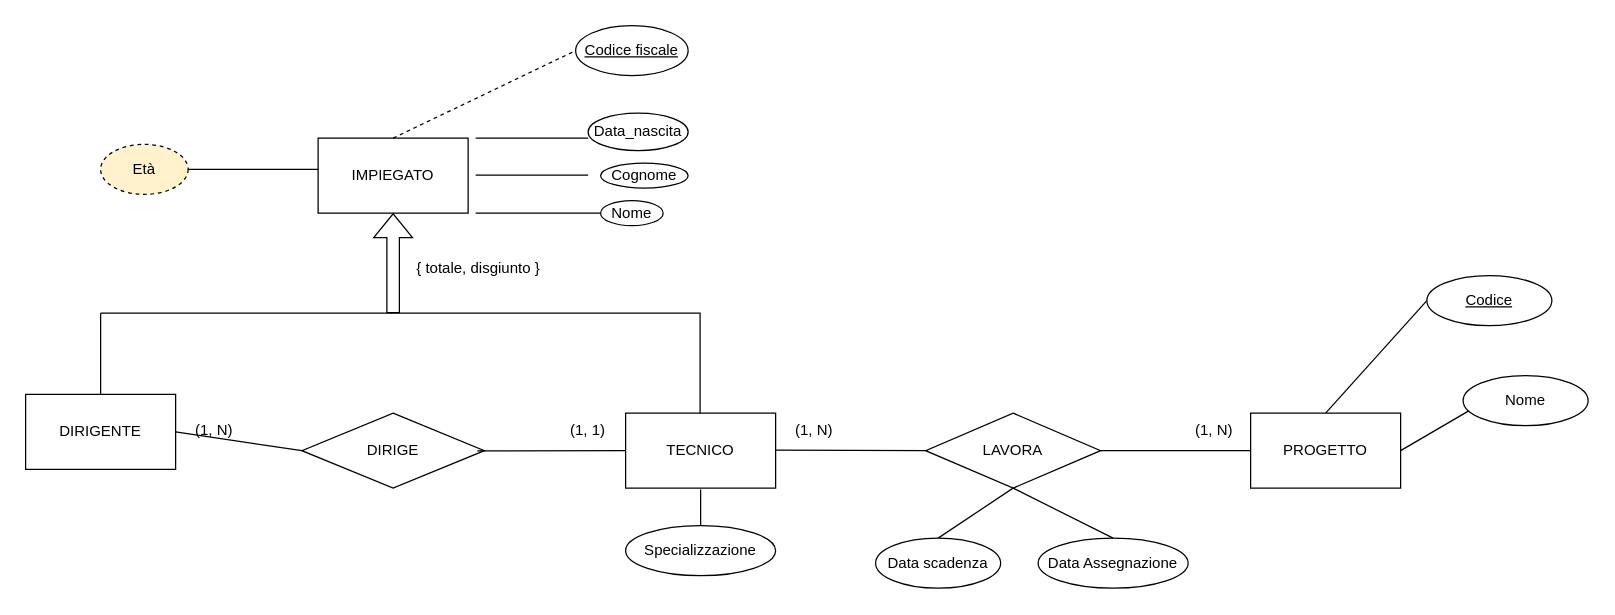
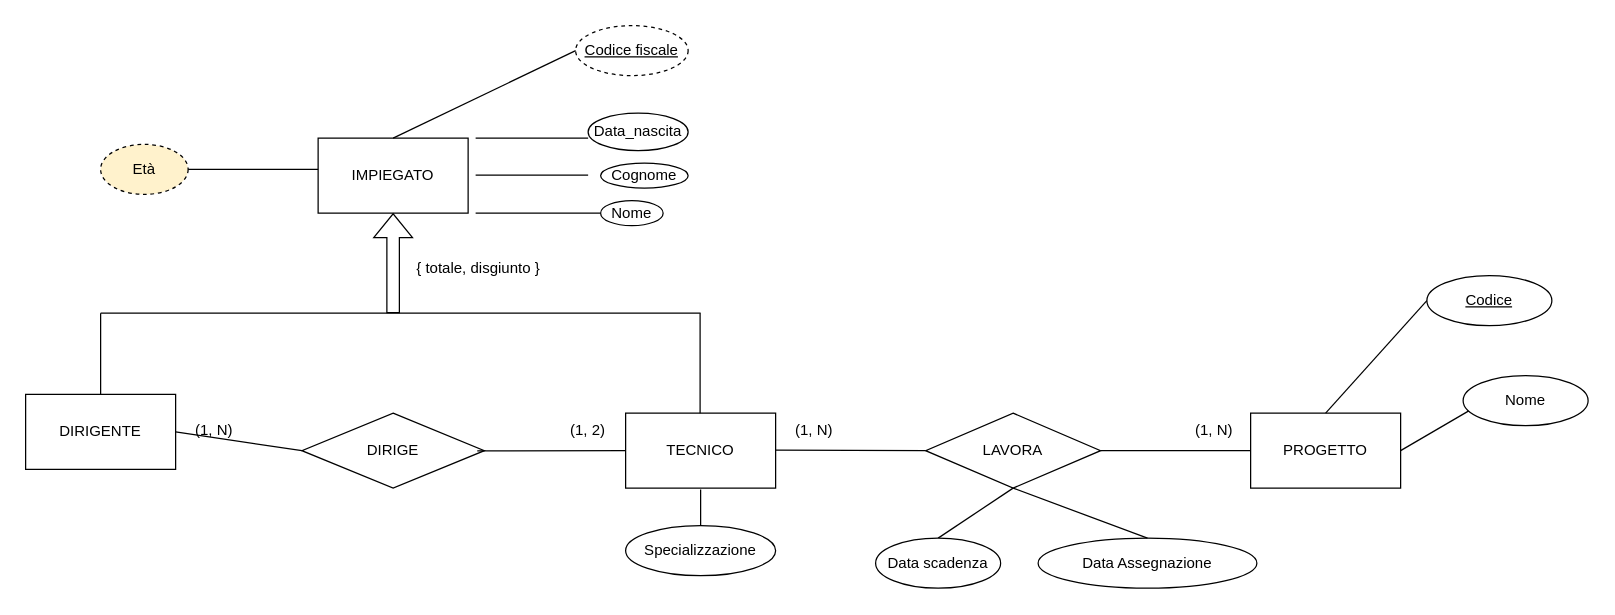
  <mxCell id="0" />
  <mxCell id="1" parent="0" />
  <mxCell id="2" value="DIRIGENTE" style="rounded=0;whiteSpace=wrap;html=1;" vertex="1" parent="1"><mxGeometry x="20" y="315" width="120" height="60" as="geometry" /></mxCell>
  <mxCell id="3" value="PROGETTO" style="rounded=0;whiteSpace=wrap;html=1;" vertex="1" parent="1"><mxGeometry x="1000" y="330" width="120" height="60" as="geometry" /></mxCell>
  <mxCell id="4" value="TECNICO" style="rounded=0;whiteSpace=wrap;html=1;" vertex="1" parent="1"><mxGeometry x="500" y="330" width="120" height="60" as="geometry" /></mxCell>
  <mxCell id="5" value="IMPIEGATO" style="rounded=0;whiteSpace=wrap;html=1;" vertex="1" parent="1"><mxGeometry x="254" y="110" width="120" height="60" as="geometry" /></mxCell>
  <mxCell id="6" value="" style="endArrow=none;html=1;rounded=0;exitX=0.5;exitY=0;exitDx=0;exitDy=0;" edge="1" parent="1" source="2"><mxGeometry width="50" height="50" relative="1" as="geometry"><mxPoint x="390" y="380" as="sourcePoint" /><mxPoint x="80" as="targetPoint" y="250" /></mxGeometry></mxCell>
  <mxCell id="7" value="" style="endArrow=none;html=1;rounded=0;exitX=0.5;exitY=0;exitDx=0;exitDy=0;" edge="1" parent="1"><mxGeometry width="50" height="50" relative="1" as="geometry"><mxPoint x="559.58" y="330" as="sourcePoint" /><mxPoint x="559.58" as="targetPoint" y="250" /></mxGeometry></mxCell>
  <mxCell id="8" value="" style="endArrow=none;html=1;rounded=0;" edge="1" parent="1"><mxGeometry width="50" height="50" relative="1" as="geometry"><mxPoint x="80" as="sourcePoint" y="250" /><mxPoint x="560" as="targetPoint" y="250" /></mxGeometry></mxCell>
  <mxCell id="9" value="" style="shape=flexArrow;endArrow=classic;html=1;rounded=0;entryX=0.5;entryY=1;entryDx=0;entryDy=0;" edge="1" parent="1" target="5"><mxGeometry width="50" height="50" relative="1" as="geometry"><mxPoint x="314" as="sourcePoint" y="250" /><mxPoint x="440" y="330" as="targetPoint" /></mxGeometry></mxCell>
  <mxCell id="10" value="" style="endArrow=none;html=1;rounded=0;" edge="1" parent="1"><mxGeometry width="50" height="50" relative="1" as="geometry"><mxPoint x="380" y="110" as="sourcePoint" /><mxPoint x="470" y="110" as="targetPoint" /></mxGeometry></mxCell>
  <mxCell id="11" value="" style="endArrow=none;html=1;rounded=0;" edge="1" parent="1"><mxGeometry width="50" height="50" relative="1" as="geometry"><mxPoint x="380" y="139.58" as="sourcePoint" /><mxPoint x="470" y="139.58" as="targetPoint" /></mxGeometry></mxCell>
  <mxCell id="12" value="" style="endArrow=none;html=1;rounded=0;" edge="1" parent="1" target="13"><mxGeometry width="50" height="50" relative="1" as="geometry"><mxPoint x="380" y="170" as="sourcePoint" /><mxPoint x="470" y="170" as="targetPoint" /></mxGeometry></mxCell>
  <mxCell id="13" value="Nome" style="ellipse;whiteSpace=wrap;html=1;" vertex="1" parent="1"><mxGeometry x="480" y="160" width="50" height="20" as="geometry" /></mxCell>
  <mxCell id="14" value="Cognome" style="ellipse;whiteSpace=wrap;html=1;" vertex="1" parent="1"><mxGeometry x="480" y="130" width="70" height="20" as="geometry" /></mxCell>
  <mxCell id="15" value="Data_nascita" style="ellipse;whiteSpace=wrap;html=1;" vertex="1" parent="1"><mxGeometry x="470" y="90" width="80" height="30" as="geometry" /></mxCell>
  <mxCell id="16" value="DIRIGE" style="shape=rhombus;perimeter=rhombusPerimeter;whiteSpace=wrap;html=1;align=center;" vertex="1" parent="1"><mxGeometry x="241" y="330" width="146" height="60" as="geometry" /></mxCell>
  <mxCell id="17" value="" style="endArrow=none;html=1;rounded=0;exitX=1;exitY=0.5;exitDx=0;exitDy=0;entryX=0;entryY=0.5;entryDx=0;entryDy=0;" edge="1" parent="1" source="2" target="16"><mxGeometry relative="1" as="geometry"><mxPoint x="210" y="420" as="sourcePoint" /><mxPoint x="370" y="420" as="targetPoint" /></mxGeometry></mxCell>
  <mxCell id="18" value="" style="endArrow=none;html=1;rounded=0;exitX=0.961;exitY=0.503;exitDx=0;exitDy=0;entryX=0;entryY=0.5;entryDx=0;entryDy=0;exitPerimeter=0;" edge="1" parent="1" source="16" target="4"><mxGeometry relative="1" as="geometry"><mxPoint x="270" y="380" as="sourcePoint" /><mxPoint x="384" y="380" as="targetPoint" /></mxGeometry></mxCell>
  <mxCell id="19" value="LAVORA" style="shape=rhombus;perimeter=rhombusPerimeter;whiteSpace=wrap;html=1;align=center;" vertex="1" parent="1"><mxGeometry x="740" y="330" width="140" height="60" as="geometry" /></mxCell>
  <mxCell id="20" value="" style="endArrow=none;html=1;rounded=0;" edge="1" parent="1"><mxGeometry relative="1" as="geometry"><mxPoint x="620" y="359.58" as="sourcePoint" /><mxPoint x="740" y="360" as="targetPoint" /></mxGeometry></mxCell>
  <mxCell id="21" value="" style="endArrow=none;html=1;rounded=0;exitX=1;exitY=0.5;exitDx=0;exitDy=0;entryX=0;entryY=0.5;entryDx=0;entryDy=0;" edge="1" parent="1" source="19" target="3"><mxGeometry relative="1" as="geometry"><mxPoint x="740" y="410" as="sourcePoint" /><mxPoint x="814" y="380" as="targetPoint" /></mxGeometry></mxCell>
  <mxCell id="22" value="" style="endArrow=none;html=1;rounded=0;exitX=1;exitY=0.5;exitDx=0;exitDy=0;entryX=0;entryY=0.5;entryDx=0;entryDy=0;" edge="1" parent="1" source="3"><mxGeometry relative="1" as="geometry"><mxPoint x="1050" y="370" as="sourcePoint" /><mxPoint x="1180" y="325" as="targetPoint" /></mxGeometry></mxCell>
  <mxCell id="23" value="" style="endArrow=none;html=1;rounded=0;entryX=0.5;entryY=0;entryDx=0;entryDy=0;exitX=0.5;exitY=1;exitDx=0;exitDy=0;" edge="1" parent="1" source="19" target="32"><mxGeometry relative="1" as="geometry"><mxPoint x="727" y="410" as="sourcePoint" /><mxPoint x="787" y="440" as="targetPoint" /></mxGeometry></mxCell>
- <mxCell id="24" value="Codice fiscale" style="ellipse;whiteSpace=wrap;html=1;align=center;fontStyle=4;" vertex="1" parent="1"><mxGeometry x="460" y="20" width="90" height="40" as="geometry" /></mxCell>
- <mxCell id="25" value="" style="endArrow=none;html=1;rounded=0;exitX=0.5;exitY=0;exitDx=0;exitDy=0;entryX=0;entryY=0.5;entryDx=0;entryDy=0;dashed=1;" edge="1" parent="1" source="5" target="24"><mxGeometry relative="1" as="geometry"><mxPoint x="380" y="230" as="sourcePoint" /><mxPoint x="540" y="230" as="targetPoint" /></mxGeometry></mxCell>
+ <mxCell id="24" value="Codice fiscale" style="ellipse;whiteSpace=wrap;html=1;align=center;fontStyle=4;dashed=1;" vertex="1" parent="1"><mxGeometry x="460" y="20" width="90" height="40" as="geometry" /></mxCell>
+ <mxCell id="25" value="" style="endArrow=none;html=1;rounded=0;exitX=0.5;exitY=0;exitDx=0;exitDy=0;entryX=0;entryY=0.5;entryDx=0;entryDy=0;" edge="1" parent="1" source="5" target="24"><mxGeometry relative="1" as="geometry"><mxPoint x="380" y="230" as="sourcePoint" /><mxPoint x="540" y="230" as="targetPoint" /></mxGeometry></mxCell>
  <mxCell id="26" value="(1, N)" style="text;strokeColor=none;fillColor=none;spacingLeft=4;spacingRight=4;overflow=hidden;rotatable=0;points=[[0,0.5],[1,0.5]];portConstraint=eastwest;fontSize=12;whiteSpace=wrap;html=1;" vertex="1" parent="1"><mxGeometry x="150" y="330" width="40" height="30" as="geometry" /></mxCell>
- <mxCell id="27" value="(1, 1)" style="text;strokeColor=none;fillColor=none;spacingLeft=4;spacingRight=4;overflow=hidden;rotatable=0;points=[[0,0.5],[1,0.5]];portConstraint=eastwest;fontSize=12;whiteSpace=wrap;html=1;" vertex="1" parent="1"><mxGeometry x="450" y="330" width="40" height="30" as="geometry" /></mxCell>
+ <mxCell id="27" value="(1, 2)" style="text;strokeColor=none;fillColor=none;spacingLeft=4;spacingRight=4;overflow=hidden;rotatable=0;points=[[0,0.5],[1,0.5]];portConstraint=eastwest;fontSize=12;whiteSpace=wrap;html=1;" vertex="1" parent="1"><mxGeometry x="450" y="330" width="40" height="30" as="geometry" /></mxCell>
  <mxCell id="28" value="(1, N)" style="text;strokeColor=none;fillColor=none;spacingLeft=4;spacingRight=4;overflow=hidden;rotatable=0;points=[[0,0.5],[1,0.5]];portConstraint=eastwest;fontSize=12;whiteSpace=wrap;html=1;" vertex="1" parent="1"><mxGeometry x="630" y="330" width="40" height="30" as="geometry" /></mxCell>
  <mxCell id="29" value="(1, N)" style="text;strokeColor=none;fillColor=none;spacingLeft=4;spacingRight=4;overflow=hidden;rotatable=0;points=[[0,0.5],[1,0.5]];portConstraint=eastwest;fontSize=12;whiteSpace=wrap;html=1;" vertex="1" parent="1"><mxGeometry x="950" y="330" width="40" height="30" as="geometry" /></mxCell>
  <mxCell id="30" value="{ totale, disgiunto }" style="text;strokeColor=none;fillColor=none;spacingLeft=4;spacingRight=4;overflow=hidden;rotatable=0;points=[[0,0.5],[1,0.5]];portConstraint=eastwest;fontSize=12;whiteSpace=wrap;html=1;" vertex="1" parent="1"><mxGeometry x="327" y="200" width="123" height="30" as="geometry" /></mxCell>
  <mxCell id="31" value="Nome" style="ellipse;whiteSpace=wrap;html=1;align=center;" vertex="1" parent="1"><mxGeometry x="1170" y="300" width="100" height="40" as="geometry" /></mxCell>
  <mxCell id="32" value="Data scadenza" style="ellipse;whiteSpace=wrap;html=1;align=center;" vertex="1" parent="1"><mxGeometry x="700" y="430" width="100" height="40" as="geometry" /></mxCell>
  <mxCell id="33" value="Codice" style="ellipse;whiteSpace=wrap;html=1;align=center;fontStyle=4;" vertex="1" parent="1"><mxGeometry x="1141" y="220" width="100" height="40" as="geometry" /></mxCell>
  <mxCell id="34" value="" style="endArrow=none;html=1;rounded=0;exitX=0.5;exitY=0;exitDx=0;exitDy=0;entryX=0;entryY=0.5;entryDx=0;entryDy=0;" edge="1" parent="1" source="3" target="33"><mxGeometry relative="1" as="geometry"><mxPoint x="980" y="310" as="sourcePoint" /><mxPoint x="1140" y="310" as="targetPoint" /></mxGeometry></mxCell>
  <mxCell id="35" value="Età" style="ellipse;whiteSpace=wrap;html=1;align=center;dashed=1;fillColor=#fff2cc;" vertex="1" parent="1"><mxGeometry x="80" y="115" width="70" height="40" as="geometry" /></mxCell>
  <mxCell id="36" value="" style="line;strokeWidth=1;rotatable=0;dashed=0;labelPosition=right;align=left;verticalAlign=middle;spacingTop=0;spacingLeft=6;points=[];portConstraint=eastwest;" vertex="1" parent="1"><mxGeometry x="150" y="130" width="104" height="10" as="geometry" /></mxCell>
  <mxCell id="37" value="Specializzazione" style="ellipse;whiteSpace=wrap;html=1;align=center;" vertex="1" parent="1"><mxGeometry x="500" y="420" width="120" height="40" as="geometry" /></mxCell>
  <mxCell id="38" value="" style="endArrow=none;html=1;rounded=0;exitX=0.5;exitY=0;exitDx=0;exitDy=0;" edge="1" parent="1" source="37"><mxGeometry relative="1" as="geometry"><mxPoint x="380" y="340" as="sourcePoint" /><mxPoint x="560" y="391" as="targetPoint" /></mxGeometry></mxCell>
- <mxCell id="39" value="Data Assegnazione" style="ellipse;whiteSpace=wrap;html=1;align=center;" vertex="1" parent="1"><mxGeometry x="830" y="430" width="120" height="40" as="geometry" /></mxCell>
+ <mxCell id="39" value="Data Assegnazione" style="ellipse;whiteSpace=wrap;html=1;align=center;" vertex="1" parent="1"><mxGeometry x="830" y="430" width="175" height="40" as="geometry" /></mxCell>
  <mxCell id="40" value="" style="endArrow=none;html=1;rounded=0;entryX=0.5;entryY=0;entryDx=0;entryDy=0;exitX=0.5;exitY=1;exitDx=0;exitDy=0;" edge="1" parent="1" source="19" target="39"><mxGeometry relative="1" as="geometry"><mxPoint x="830" y="420" as="sourcePoint" /><mxPoint x="770" y="460" as="targetPoint" /></mxGeometry></mxCell>
